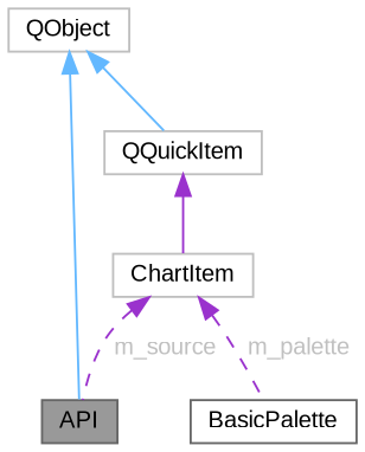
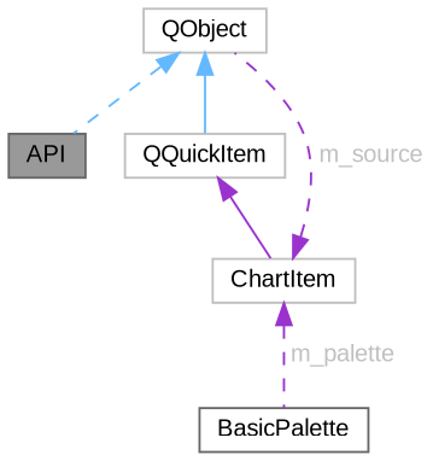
  digraph {
    node [color=grey75 fillcolor=white fontname=Arial fontsize=11 shape=box style=filled]
    edge [color=darkorchid3 dir=back fontname=Arial fontsize=11 labelfontname=Arial labelfontsize=11 style=solid]
    n1 [color=gray40 fillcolor=grey60 fontcolor=black height=0.2 label=API width=0.4]
    n2 [height=0.2 label=QObject width=0.4]
    n3 [height=0.2 label=QQuickItem width=0.4]
    n4 [height=0.2 label=ChartItem width=0.4]
    n5 [color=gray40 height=0.2 label=BasicPalette width=0.4]
-   n2 -> n1 [color=steelblue1]
+   n2 -> n1 [color=steelblue1 style=dashed]
    n2 -> n3 [color=steelblue1]
    n3 -> n4
-   n4 -> n1 [fontcolor=grey label=" m_source" style=dashed]
+   n4 -> n2 [fontcolor=grey label=" m_source" style=dashed]
    n4 -> n5 [fontcolor=grey label=" m_palette" style=dashed]
  }
